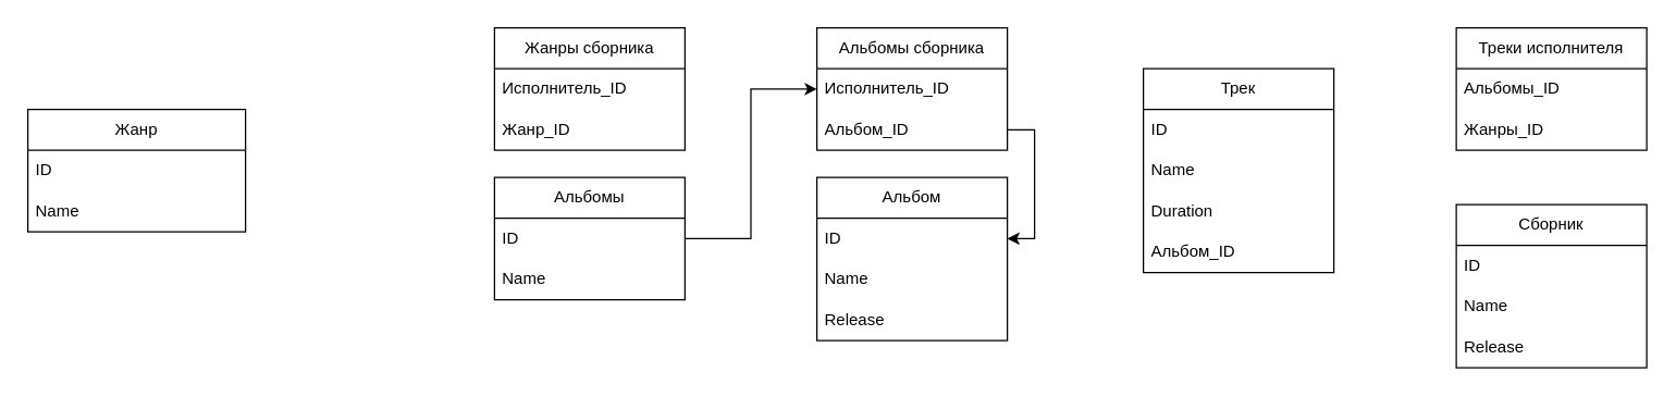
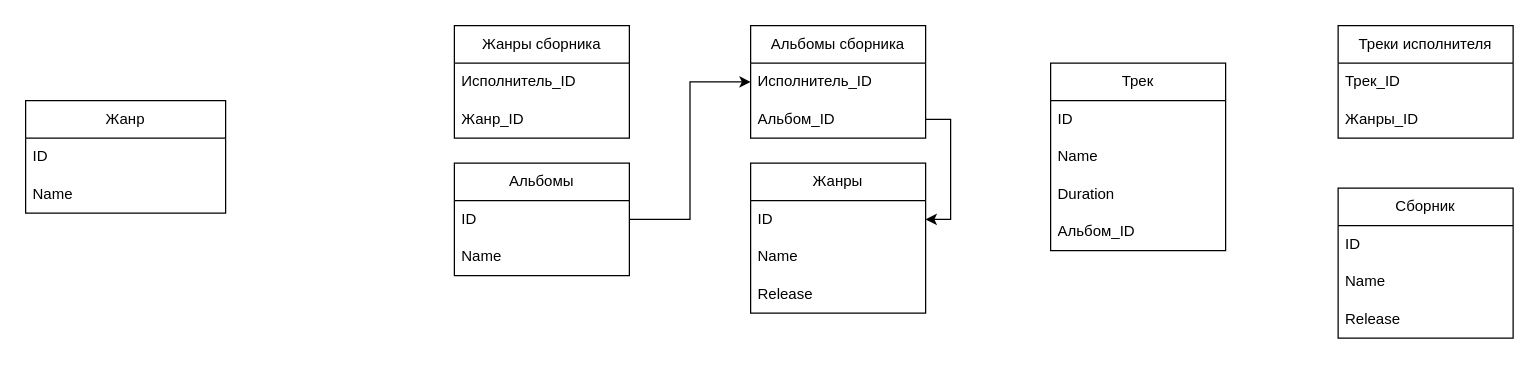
  <mxCell id="0" />
  <mxCell id="1" parent="0" />
  <mxCell id="2" value="Жанр" style="swimlane;fontStyle=0;childLayout=stackLayout;horizontal=1;startSize=30;horizontalStack=0;resizeParent=1;resizeParentMax=0;resizeLast=0;collapsible=1;marginBottom=0;whiteSpace=wrap;html=1;" parent="1" vertex="1"><mxGeometry x="20" y="80" width="160" height="90" as="geometry" /></mxCell>
  <mxCell id="3" value="ID" style="text;strokeColor=none;fillColor=none;align=left;verticalAlign=middle;spacingLeft=4;spacingRight=4;overflow=hidden;points=[[0,0.5],[1,0.5]];portConstraint=eastwest;rotatable=0;whiteSpace=wrap;html=1;" parent="2" vertex="1"><mxGeometry y="30" width="160" height="30" as="geometry" /></mxCell>
  <mxCell id="4" value="Name" style="text;strokeColor=none;fillColor=none;align=left;verticalAlign=middle;spacingLeft=4;spacingRight=4;overflow=hidden;points=[[0,0.5],[1,0.5]];portConstraint=eastwest;rotatable=0;whiteSpace=wrap;html=1;" parent="2" vertex="1"><mxGeometry y="60" width="160" height="30" as="geometry" /></mxCell>
  <mxCell id="5" value="Альбомы" style="swimlane;fontStyle=0;childLayout=stackLayout;horizontal=1;startSize=30;horizontalStack=0;resizeParent=1;resizeParentMax=0;resizeLast=0;collapsible=1;marginBottom=0;whiteSpace=wrap;html=1;" parent="1" vertex="1"><mxGeometry x="363" y="130" width="140" height="90" as="geometry" /></mxCell>
  <mxCell id="6" value="ID" style="text;strokeColor=none;fillColor=none;align=left;verticalAlign=middle;spacingLeft=4;spacingRight=4;overflow=hidden;points=[[0,0.5],[1,0.5]];portConstraint=eastwest;rotatable=0;whiteSpace=wrap;html=1;" parent="5" vertex="1"><mxGeometry y="30" width="140" height="30" as="geometry" /></mxCell>
  <mxCell id="7" value="Name" style="text;strokeColor=none;fillColor=none;align=left;verticalAlign=middle;spacingLeft=4;spacingRight=4;overflow=hidden;points=[[0,0.5],[1,0.5]];portConstraint=eastwest;rotatable=0;whiteSpace=wrap;html=1;" parent="5" vertex="1"><mxGeometry y="60" width="140" height="30" as="geometry" /></mxCell>
- <mxCell id="8" value="Альбом" style="swimlane;fontStyle=0;childLayout=stackLayout;horizontal=1;startSize=30;horizontalStack=0;resizeParent=1;resizeParentMax=0;resizeLast=0;collapsible=1;marginBottom=0;whiteSpace=wrap;html=1;" parent="1" vertex="1"><mxGeometry x="600" y="130" width="140" height="120" as="geometry" /></mxCell>
+ <mxCell id="8" value="Жанры" style="swimlane;fontStyle=0;childLayout=stackLayout;horizontal=1;startSize=30;horizontalStack=0;resizeParent=1;resizeParentMax=0;resizeLast=0;collapsible=1;marginBottom=0;whiteSpace=wrap;html=1;" parent="1" vertex="1"><mxGeometry x="600" y="130" width="140" height="120" as="geometry" /></mxCell>
  <mxCell id="9" value="ID" style="text;strokeColor=none;fillColor=none;align=left;verticalAlign=middle;spacingLeft=4;spacingRight=4;overflow=hidden;points=[[0,0.5],[1,0.5]];portConstraint=eastwest;rotatable=0;whiteSpace=wrap;html=1;" parent="8" vertex="1"><mxGeometry y="30" width="140" height="30" as="geometry" /></mxCell>
  <mxCell id="10" value="Name" style="text;strokeColor=none;fillColor=none;align=left;verticalAlign=middle;spacingLeft=4;spacingRight=4;overflow=hidden;points=[[0,0.5],[1,0.5]];portConstraint=eastwest;rotatable=0;whiteSpace=wrap;html=1;" parent="8" vertex="1"><mxGeometry y="60" width="140" height="30" as="geometry" /></mxCell>
  <mxCell id="11" value="Release" style="text;strokeColor=none;fillColor=none;align=left;verticalAlign=middle;spacingLeft=4;spacingRight=4;overflow=hidden;points=[[0,0.5],[1,0.5]];portConstraint=eastwest;rotatable=0;whiteSpace=wrap;html=1;" parent="8" vertex="1"><mxGeometry y="90" width="140" height="30" as="geometry" /></mxCell>
  <mxCell id="12" value="Трек" style="swimlane;fontStyle=0;childLayout=stackLayout;horizontal=1;startSize=30;horizontalStack=0;resizeParent=1;resizeParentMax=0;resizeLast=0;collapsible=1;marginBottom=0;whiteSpace=wrap;html=1;" parent="1" vertex="1"><mxGeometry x="840" y="50" width="140" height="150" as="geometry" /></mxCell>
  <mxCell id="13" value="ID" style="text;strokeColor=none;fillColor=none;align=left;verticalAlign=middle;spacingLeft=4;spacingRight=4;overflow=hidden;points=[[0,0.5],[1,0.5]];portConstraint=eastwest;rotatable=0;whiteSpace=wrap;html=1;" parent="12" vertex="1"><mxGeometry y="30" width="140" height="30" as="geometry" /></mxCell>
  <mxCell id="14" value="Name" style="text;strokeColor=none;fillColor=none;align=left;verticalAlign=middle;spacingLeft=4;spacingRight=4;overflow=hidden;points=[[0,0.5],[1,0.5]];portConstraint=eastwest;rotatable=0;whiteSpace=wrap;html=1;" parent="12" vertex="1"><mxGeometry y="60" width="140" height="30" as="geometry" /></mxCell>
  <mxCell id="15" value="Duration" style="text;strokeColor=none;fillColor=none;align=left;verticalAlign=middle;spacingLeft=4;spacingRight=4;overflow=hidden;points=[[0,0.5],[1,0.5]];portConstraint=eastwest;rotatable=0;whiteSpace=wrap;html=1;" parent="12" vertex="1"><mxGeometry y="90" width="140" height="30" as="geometry" /></mxCell>
  <mxCell id="16" value="Альбом_ID" style="text;strokeColor=none;fillColor=none;align=left;verticalAlign=middle;spacingLeft=4;spacingRight=4;overflow=hidden;points=[[0,0.5],[1,0.5]];portConstraint=eastwest;rotatable=0;whiteSpace=wrap;html=1;" parent="12" vertex="1"><mxGeometry y="120" width="140" height="30" as="geometry" /></mxCell>
  <mxCell id="17" value="Жанры сборника" style="swimlane;fontStyle=0;childLayout=stackLayout;horizontal=1;startSize=30;horizontalStack=0;resizeParent=1;resizeParentMax=0;resizeLast=0;collapsible=1;marginBottom=0;whiteSpace=wrap;html=1;" parent="1" vertex="1"><mxGeometry x="363" y="20" width="140" height="90" as="geometry" /></mxCell>
  <mxCell id="18" value="Исполнитель_ID" style="text;strokeColor=none;fillColor=none;align=left;verticalAlign=middle;spacingLeft=4;spacingRight=4;overflow=hidden;points=[[0,0.5],[1,0.5]];portConstraint=eastwest;rotatable=0;whiteSpace=wrap;html=1;" parent="17" vertex="1"><mxGeometry y="30" width="140" height="30" as="geometry" /></mxCell>
  <mxCell id="19" value="Жанр_ID" style="text;strokeColor=none;fillColor=none;align=left;verticalAlign=middle;spacingLeft=4;spacingRight=4;overflow=hidden;points=[[0,0.5],[1,0.5]];portConstraint=eastwest;rotatable=0;whiteSpace=wrap;html=1;" parent="17" vertex="1"><mxGeometry y="60" width="140" height="30" as="geometry" /></mxCell>
  <mxCell id="20" value="Альбомы сборника" style="swimlane;fontStyle=0;childLayout=stackLayout;horizontal=1;startSize=30;horizontalStack=0;resizeParent=1;resizeParentMax=0;resizeLast=0;collapsible=1;marginBottom=0;whiteSpace=wrap;html=1;" parent="1" vertex="1"><mxGeometry x="600" y="20" width="140" height="90" as="geometry" /></mxCell>
  <mxCell id="21" value="Исполнитель_ID" style="text;strokeColor=none;fillColor=none;align=left;verticalAlign=middle;spacingLeft=4;spacingRight=4;overflow=hidden;points=[[0,0.5],[1,0.5]];portConstraint=eastwest;rotatable=0;whiteSpace=wrap;html=1;" parent="20" vertex="1"><mxGeometry y="30" width="140" height="30" as="geometry" /></mxCell>
  <mxCell id="22" value="Альбом_ID" style="text;strokeColor=none;fillColor=none;align=left;verticalAlign=middle;spacingLeft=4;spacingRight=4;overflow=hidden;points=[[0,0.5],[1,0.5]];portConstraint=eastwest;rotatable=0;whiteSpace=wrap;html=1;" parent="20" vertex="1"><mxGeometry y="60" width="140" height="30" as="geometry" /></mxCell>
  <mxCell id="23" value="Сборник" style="swimlane;fontStyle=0;childLayout=stackLayout;horizontal=1;startSize=30;horizontalStack=0;resizeParent=1;resizeParentMax=0;resizeLast=0;collapsible=1;marginBottom=0;whiteSpace=wrap;html=1;" parent="1" vertex="1"><mxGeometry x="1070" y="150" width="140" height="120" as="geometry" /></mxCell>
  <mxCell id="24" value="ID" style="text;strokeColor=none;fillColor=none;align=left;verticalAlign=middle;spacingLeft=4;spacingRight=4;overflow=hidden;points=[[0,0.5],[1,0.5]];portConstraint=eastwest;rotatable=0;whiteSpace=wrap;html=1;" parent="23" vertex="1"><mxGeometry y="30" width="140" height="30" as="geometry" /></mxCell>
  <mxCell id="25" value="Name" style="text;strokeColor=none;fillColor=none;align=left;verticalAlign=middle;spacingLeft=4;spacingRight=4;overflow=hidden;points=[[0,0.5],[1,0.5]];portConstraint=eastwest;rotatable=0;whiteSpace=wrap;html=1;" parent="23" vertex="1"><mxGeometry y="60" width="140" height="30" as="geometry" /></mxCell>
  <mxCell id="26" value="Release" style="text;strokeColor=none;fillColor=none;align=left;verticalAlign=middle;spacingLeft=4;spacingRight=4;overflow=hidden;points=[[0,0.5],[1,0.5]];portConstraint=eastwest;rotatable=0;whiteSpace=wrap;html=1;" parent="23" vertex="1"><mxGeometry y="90" width="140" height="30" as="geometry" /></mxCell>
  <mxCell id="27" value="Треки исполнителя" style="swimlane;fontStyle=0;childLayout=stackLayout;horizontal=1;startSize=30;horizontalStack=0;resizeParent=1;resizeParentMax=0;resizeLast=0;collapsible=1;marginBottom=0;whiteSpace=wrap;html=1;" parent="1" vertex="1"><mxGeometry x="1070" y="20" width="140" height="90" as="geometry" /></mxCell>
- <mxCell id="28" value="Альбомы_ID" style="text;strokeColor=none;fillColor=none;align=left;verticalAlign=middle;spacingLeft=4;spacingRight=4;overflow=hidden;points=[[0,0.5],[1,0.5]];portConstraint=eastwest;rotatable=0;whiteSpace=wrap;html=1;" parent="27" vertex="1"><mxGeometry y="30" width="140" height="30" as="geometry" /></mxCell>
+ <mxCell id="28" value="Трек_ID" style="text;strokeColor=none;fillColor=none;align=left;verticalAlign=middle;spacingLeft=4;spacingRight=4;overflow=hidden;points=[[0,0.5],[1,0.5]];portConstraint=eastwest;rotatable=0;whiteSpace=wrap;html=1;" parent="27" vertex="1"><mxGeometry y="30" width="140" height="30" as="geometry" /></mxCell>
  <mxCell id="29" value="Жанры_ID" style="text;strokeColor=none;fillColor=none;align=left;verticalAlign=middle;spacingLeft=4;spacingRight=4;overflow=hidden;points=[[0,0.5],[1,0.5]];portConstraint=eastwest;rotatable=0;whiteSpace=wrap;html=1;" parent="27" vertex="1"><mxGeometry y="60" width="140" height="30" as="geometry" /></mxCell>
  <mxCell id="30" style="edgeStyle=orthogonalEdgeStyle;rounded=0;orthogonalLoop=1;jettySize=auto;html=1;exitX=1;exitY=0.5;exitDx=0;exitDy=0;entryX=0;entryY=0.5;entryDx=0;entryDy=0;" edge="1" parent="1" source="6" target="21"><mxGeometry relative="1" as="geometry" /></mxCell>
  <mxCell id="31" style="edgeStyle=orthogonalEdgeStyle;rounded=0;orthogonalLoop=1;jettySize=auto;html=1;exitX=1;exitY=0.5;exitDx=0;exitDy=0;entryX=1;entryY=0.5;entryDx=0;entryDy=0;" edge="1" parent="1" source="22" target="9"><mxGeometry relative="1" as="geometry" /></mxCell>
